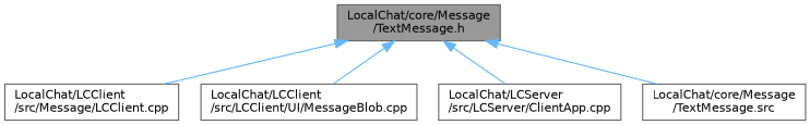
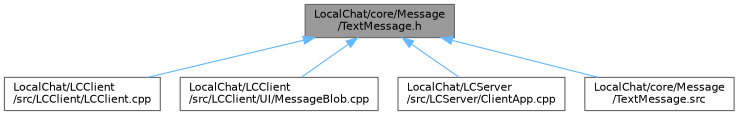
  digraph {
    node [color=grey40 fillcolor=white fontname=Helvetica fontsize=10 shape=box style=filled]
    edge [color=steelblue1 dir=back fontname=Helvetica fontsize=10 labelfontname=Helvetica labelfontsize=10 style=solid]
    n1 [color=gray40 fillcolor=grey60 fontcolor=black height=0.2 label="LocalChat/core/Message\l/TextMessage.h" width=0.4]
-   n2 [height=0.2 label="LocalChat/LCClient\l/src/Message/LCClient.cpp" width=0.4]
+   n2 [height=0.2 label="LocalChat/LCClient\l/src/LCClient/LCClient.cpp" width=0.4]
    n3 [height=0.2 label="LocalChat/LCClient\l/src/LCClient/UI/MessageBlob.cpp" width=0.4]
    n4 [height=0.2 label="LocalChat/LCServer\l/src/LCServer/ClientApp.cpp" width=0.4]
    n5 [height=0.2 label="LocalChat/core/Message\l/TextMessage.src" width=0.4]
    n1 -> n2
    n1 -> n3
    n1 -> n4
    n1 -> n5
  }
